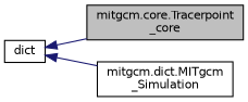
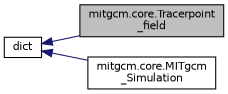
  digraph {
    rankdir=LR
    node [color=black fillcolor=white fontname=Helvetica fontsize=10 shape=record style=filled]
    edge [color=midnightblue dir=back fontname=Helvetica fontsize=10 labelfontname=Helvetica labelfontsize=10 style=solid]
-   n1 [fillcolor=grey75 fontcolor=black height=0.2 label="mitgcm.core.Tracerpoint\l_core" width=0.4]
-   n2 [height=0.2 label="mitgcm.dict.MITgcm\l_Simulation" width=0.4]
+   n1 [fillcolor=grey75 fontcolor=black height=0.2 label="mitgcm.core.Tracerpoint\l_field" width=0.4]
+   n2 [height=0.2 label="mitgcm.core.MITgcm\l_Simulation" width=0.4]
    n3 [height=0.2 label=dict width=0.4]
    n3 -> n1
    n3 -> n2
  }
